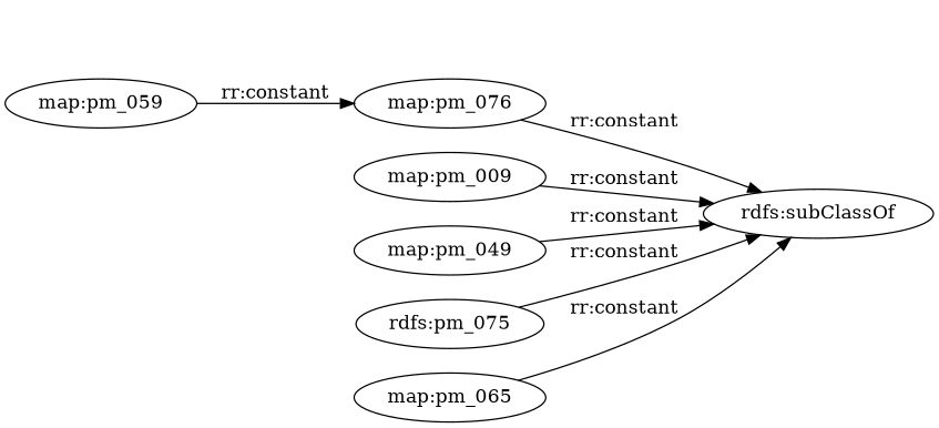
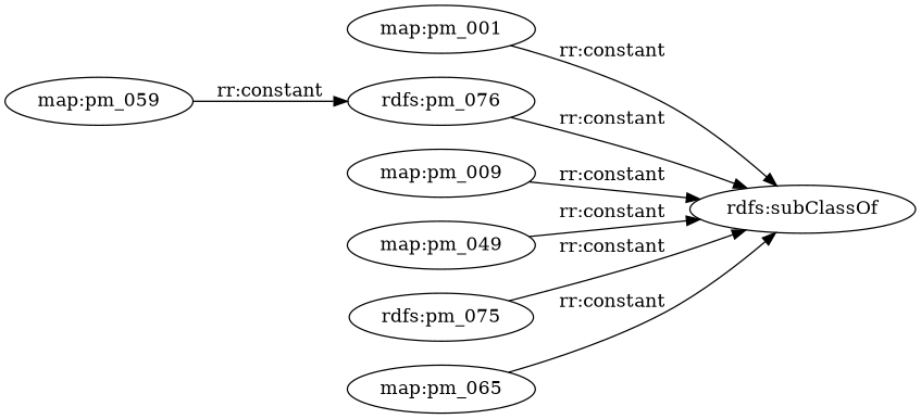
  digraph {
    rankdir=LR
+   "map:pm_001"
    "rdfs:subClassOf"
-   "map:pm_076"
+   "map:pm_076" [label="rdfs:pm_076"]
    "map:pm_059"
    "map:pm_009"
    "map:pm_049"
    n7 [label="rdfs:pm_075"]
    n8 [label="map:pm_065"]
+   "map:pm_001" -> "rdfs:subClassOf" [label="rr:constant"]
    "map:pm_076" -> "rdfs:subClassOf" [label="rr:constant"]
    "map:pm_059" -> "map:pm_076" [label="rr:constant"]
    "map:pm_009" -> "rdfs:subClassOf" [label="rr:constant"]
    "map:pm_049" -> "rdfs:subClassOf" [label="rr:constant"]
    n7 -> "rdfs:subClassOf" [label="rr:constant"]
    n8 -> "rdfs:subClassOf" [label="rr:constant"]
  }
